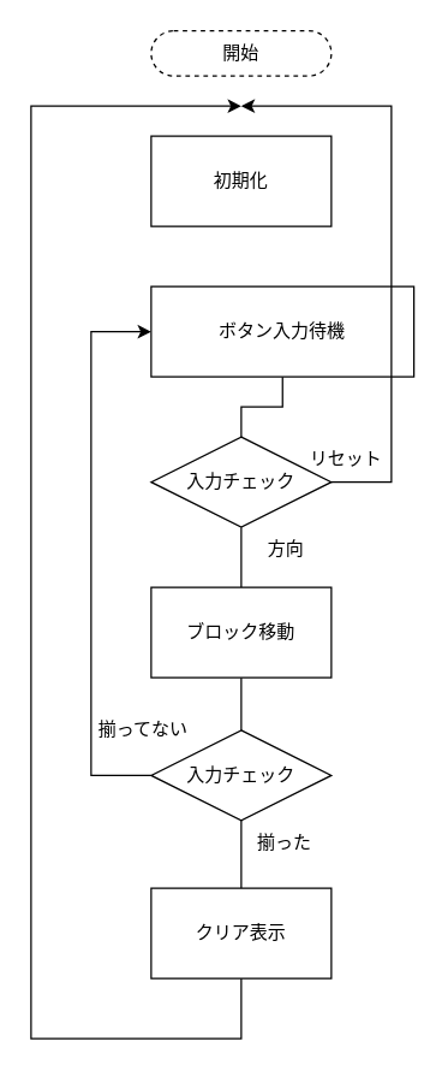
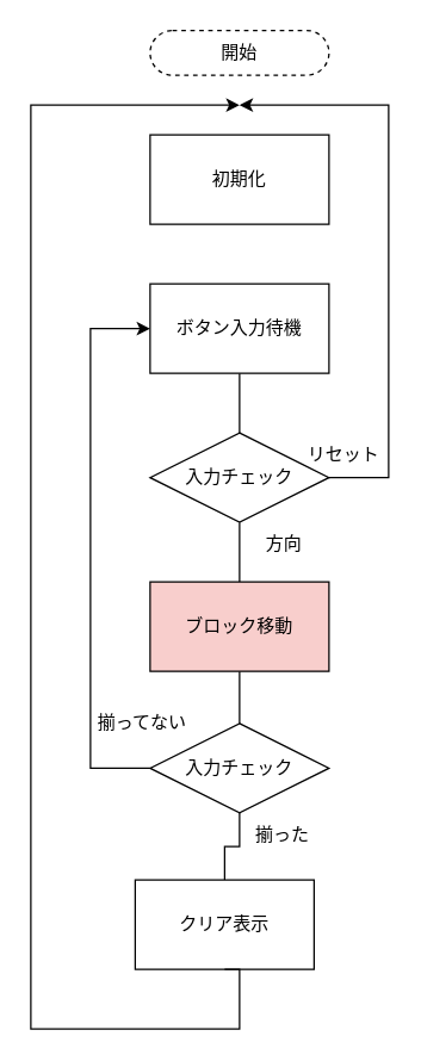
  <mxCell id="0" />
  <mxCell id="1" parent="0" />
  <mxCell id="2" value="" style="edgeStyle=orthogonalEdgeStyle;rounded=0;orthogonalLoop=1;jettySize=auto;html=1;entryX=0.5;entryY=0;entryDx=0;entryDy=0;endArrow=none;endFill=0;" edge="1" parent="1" source="3" target="14"><mxGeometry relative="1" as="geometry" /></mxCell>
- <mxCell id="3" value="ボタン入力待機" style="rounded=0;whiteSpace=wrap;html=1;" vertex="1" parent="1"><mxGeometry x="100" y="190" width="175" height="60" as="geometry" /></mxCell>
+ <mxCell id="3" value="ボタン入力待機" style="rounded=0;whiteSpace=wrap;html=1;" vertex="1" parent="1"><mxGeometry x="100" y="190" width="120" height="60" as="geometry" /></mxCell>
  <mxCell id="4" value="" style="edgeStyle=orthogonalEdgeStyle;rounded=0;orthogonalLoop=1;jettySize=auto;html=1;exitX=0.5;exitY=1;exitDx=0;exitDy=0;endArrow=none;endFill=0;" edge="1" parent="1" source="14" target="6"><mxGeometry relative="1" as="geometry" /></mxCell>
  <mxCell id="5" value="" style="edgeStyle=orthogonalEdgeStyle;rounded=0;orthogonalLoop=1;jettySize=auto;html=1;entryX=0.5;entryY=0;entryDx=0;entryDy=0;endArrow=none;endFill=0;" edge="1" parent="1" source="6" target="15"><mxGeometry relative="1" as="geometry"><Array as="points"><mxPoint x="160" y="470" /><mxPoint x="160" y="470" /></Array></mxGeometry></mxCell>
- <mxCell id="6" value="ブロック移動" style="whiteSpace=wrap;html=1;rounded=0;" vertex="1" parent="1"><mxGeometry x="100" y="390" width="120" height="60" as="geometry" /></mxCell>
+ <mxCell id="6" value="ブロック移動" style="whiteSpace=wrap;html=1;rounded=0;fillColor=#f8cecc;" vertex="1" parent="1"><mxGeometry x="100" y="390" width="120" height="60" as="geometry" /></mxCell>
  <mxCell id="7" value="" style="edgeStyle=orthogonalEdgeStyle;rounded=0;orthogonalLoop=1;jettySize=auto;html=1;exitX=0.5;exitY=1;exitDx=0;exitDy=0;endArrow=none;endFill=0;" edge="1" parent="1" source="15" target="8"><mxGeometry relative="1" as="geometry"><mxPoint x="220" y="540" as="sourcePoint" /></mxGeometry></mxCell>
- <mxCell id="8" value="クリア表示" style="whiteSpace=wrap;html=1;rounded=0;" vertex="1" parent="1"><mxGeometry x="100" y="590" width="120" height="60" as="geometry" /></mxCell>
+ <mxCell id="8" value="クリア表示" style="whiteSpace=wrap;html=1;rounded=0;" vertex="1" parent="1"><mxGeometry x="90" y="590" width="120" height="60" as="geometry" /></mxCell>
  <mxCell id="9" value="" style="endArrow=classic;html=1;rounded=0;edgeStyle=orthogonalEdgeStyle;exitX=0;exitY=0.5;exitDx=0;exitDy=0;entryX=0;entryY=0.5;entryDx=0;entryDy=0;" edge="1" parent="1" source="15" target="3"><mxGeometry width="50" height="50" relative="1" as="geometry"><mxPoint x="-150" y="530" as="sourcePoint" /><mxPoint x="100" y="230" as="targetPoint" /><Array as="points"><mxPoint x="60" y="515" /><mxPoint x="60" y="220" /></Array></mxGeometry></mxCell>
  <mxCell id="10" value="初期化" style="rounded=0;whiteSpace=wrap;html=1;" vertex="1" parent="1"><mxGeometry x="100" y="90" width="120" height="60" as="geometry" /></mxCell>
  <mxCell id="11" value="" style="endArrow=classic;html=1;rounded=0;edgeStyle=orthogonalEdgeStyle;exitX=0.5;exitY=1;exitDx=0;exitDy=0;" edge="1" parent="1" source="8"><mxGeometry width="50" height="50" relative="1" as="geometry"><mxPoint x="-50" y="600" as="sourcePoint" /><mxPoint x="160" y="70" as="targetPoint" /><Array as="points"><mxPoint x="160" y="690" /><mxPoint x="20" y="690" /><mxPoint x="20" y="70" /></Array></mxGeometry></mxCell>
  <mxCell id="12" value="" style="endArrow=classic;html=1;rounded=0;edgeStyle=orthogonalEdgeStyle;exitX=1;exitY=0.5;exitDx=0;exitDy=0;" edge="1" parent="1" source="14"><mxGeometry width="50" height="50" relative="1" as="geometry"><mxPoint x="350" y="310" as="sourcePoint" /><mxPoint x="160" y="70" as="targetPoint" /><Array as="points"><mxPoint x="260" y="320" /><mxPoint x="260" y="70" /></Array></mxGeometry></mxCell>
  <mxCell id="13" value="開始" style="rounded=1;whiteSpace=wrap;html=1;arcSize=50;dashed=1;" vertex="1" parent="1"><mxGeometry x="100" y="20" width="120" height="30" as="geometry" /></mxCell>
  <mxCell id="14" value="入力チェック" style="rhombus;whiteSpace=wrap;html=1;" vertex="1" parent="1"><mxGeometry x="100" y="290" width="120" height="60" as="geometry" /></mxCell>
  <mxCell id="15" value="入力チェック" style="rhombus;whiteSpace=wrap;html=1;" vertex="1" parent="1"><mxGeometry x="100" y="485" width="120" height="60" as="geometry" /></mxCell>
  <mxCell id="16" value="リセット" style="text;html=1;strokeColor=none;fillColor=none;align=center;verticalAlign=middle;whiteSpace=wrap;rounded=0;" vertex="1" parent="1"><mxGeometry x="200" y="290" width="60" height="30" as="geometry" /></mxCell>
  <mxCell id="17" value="方向" style="text;html=1;strokeColor=none;fillColor=none;align=center;verticalAlign=middle;whiteSpace=wrap;rounded=0;" vertex="1" parent="1"><mxGeometry x="160" y="350" width="60" height="30" as="geometry" /></mxCell>
  <mxCell id="18" value="揃ってない" style="text;html=1;strokeColor=none;fillColor=none;align=center;verticalAlign=middle;whiteSpace=wrap;rounded=0;" vertex="1" parent="1"><mxGeometry x="60" y="470" width="70" height="30" as="geometry" /></mxCell>
  <mxCell id="19" value="揃った" style="text;html=1;strokeColor=none;fillColor=none;align=center;verticalAlign=middle;whiteSpace=wrap;rounded=0;" vertex="1" parent="1"><mxGeometry x="154" y="545" width="70" height="30" as="geometry" /></mxCell>
